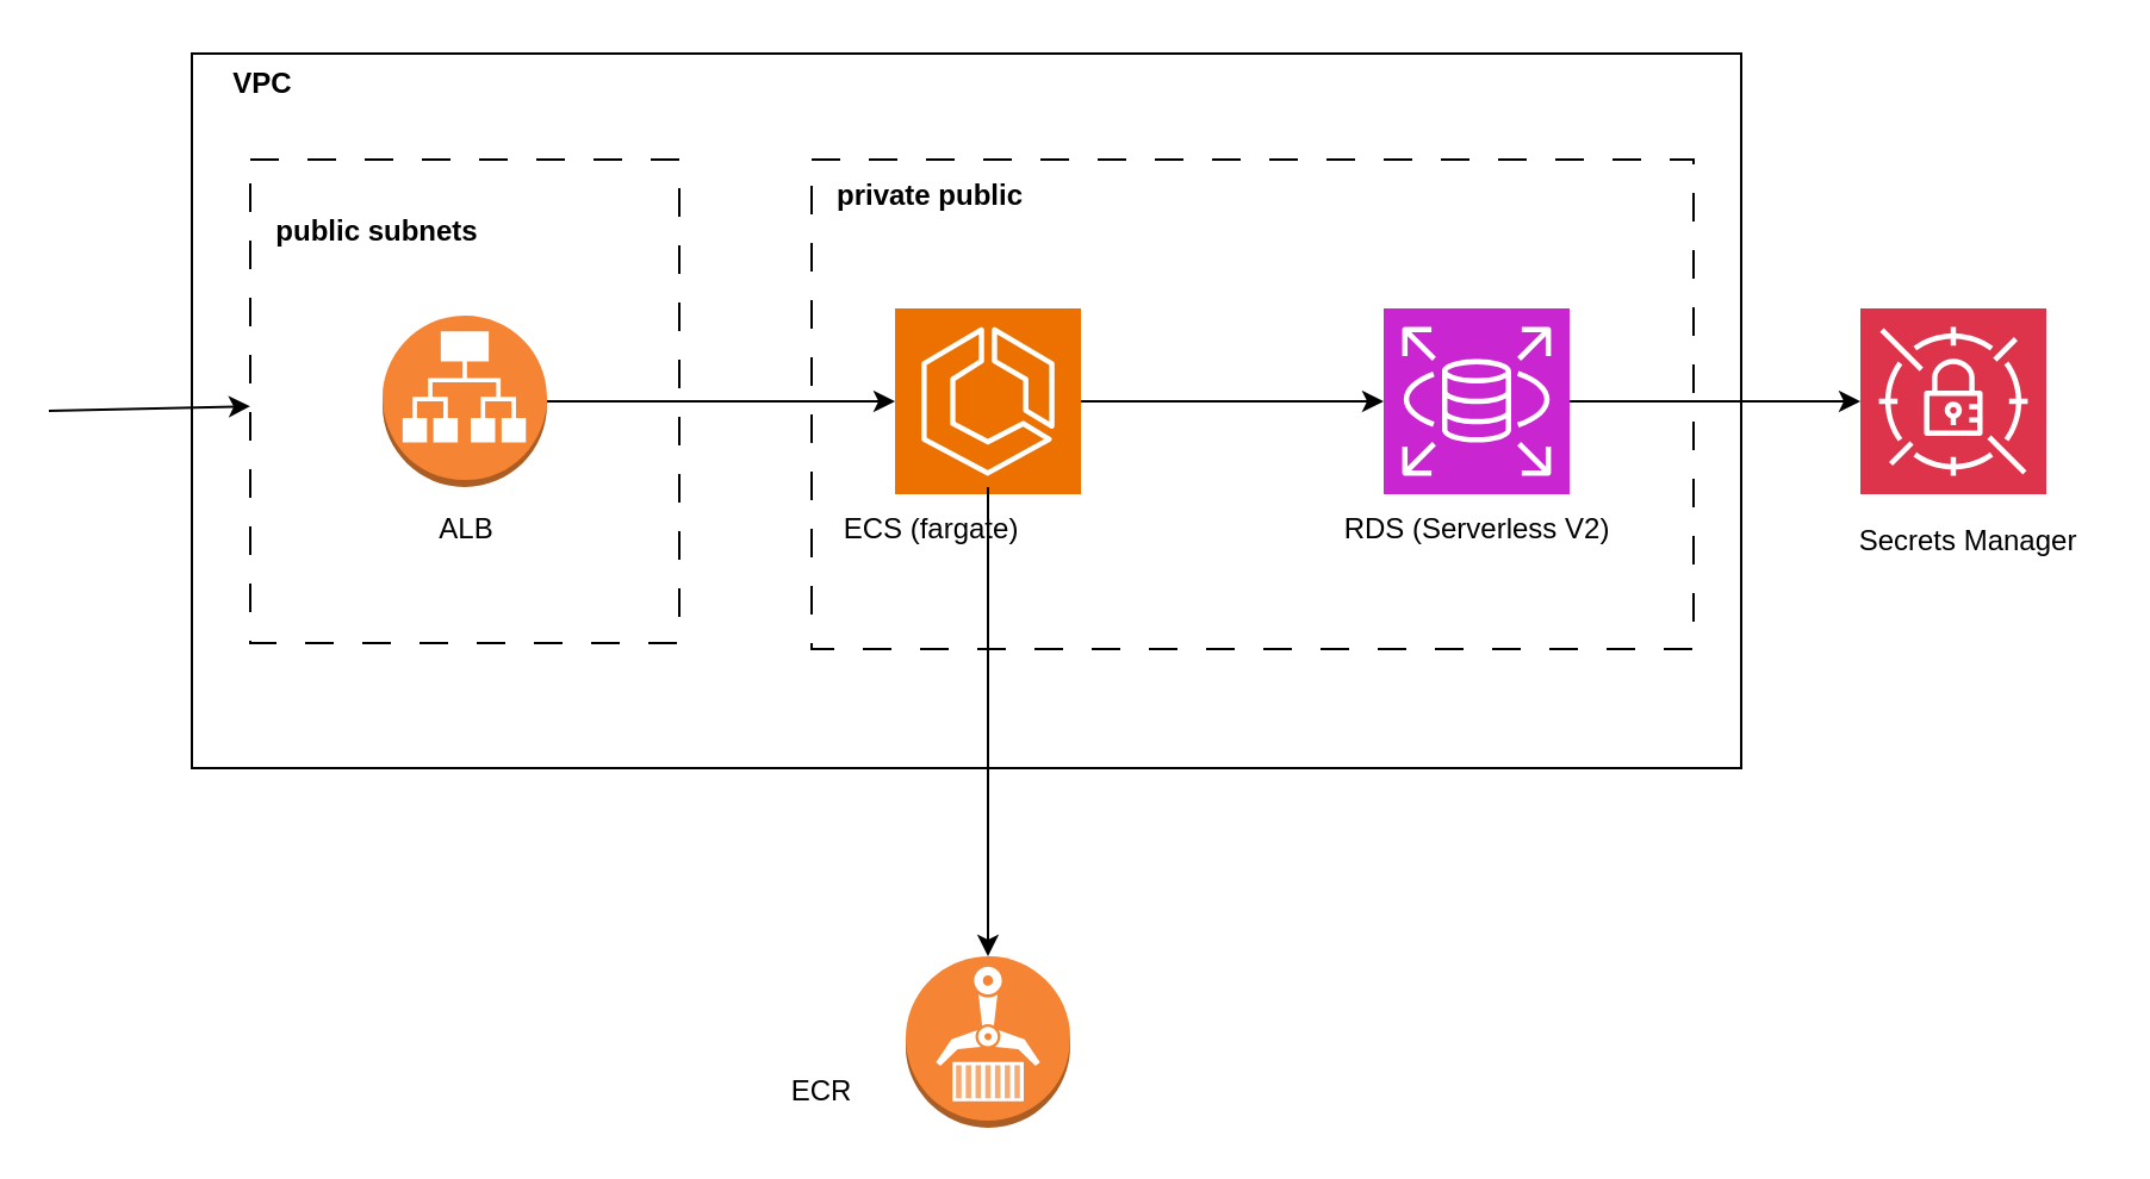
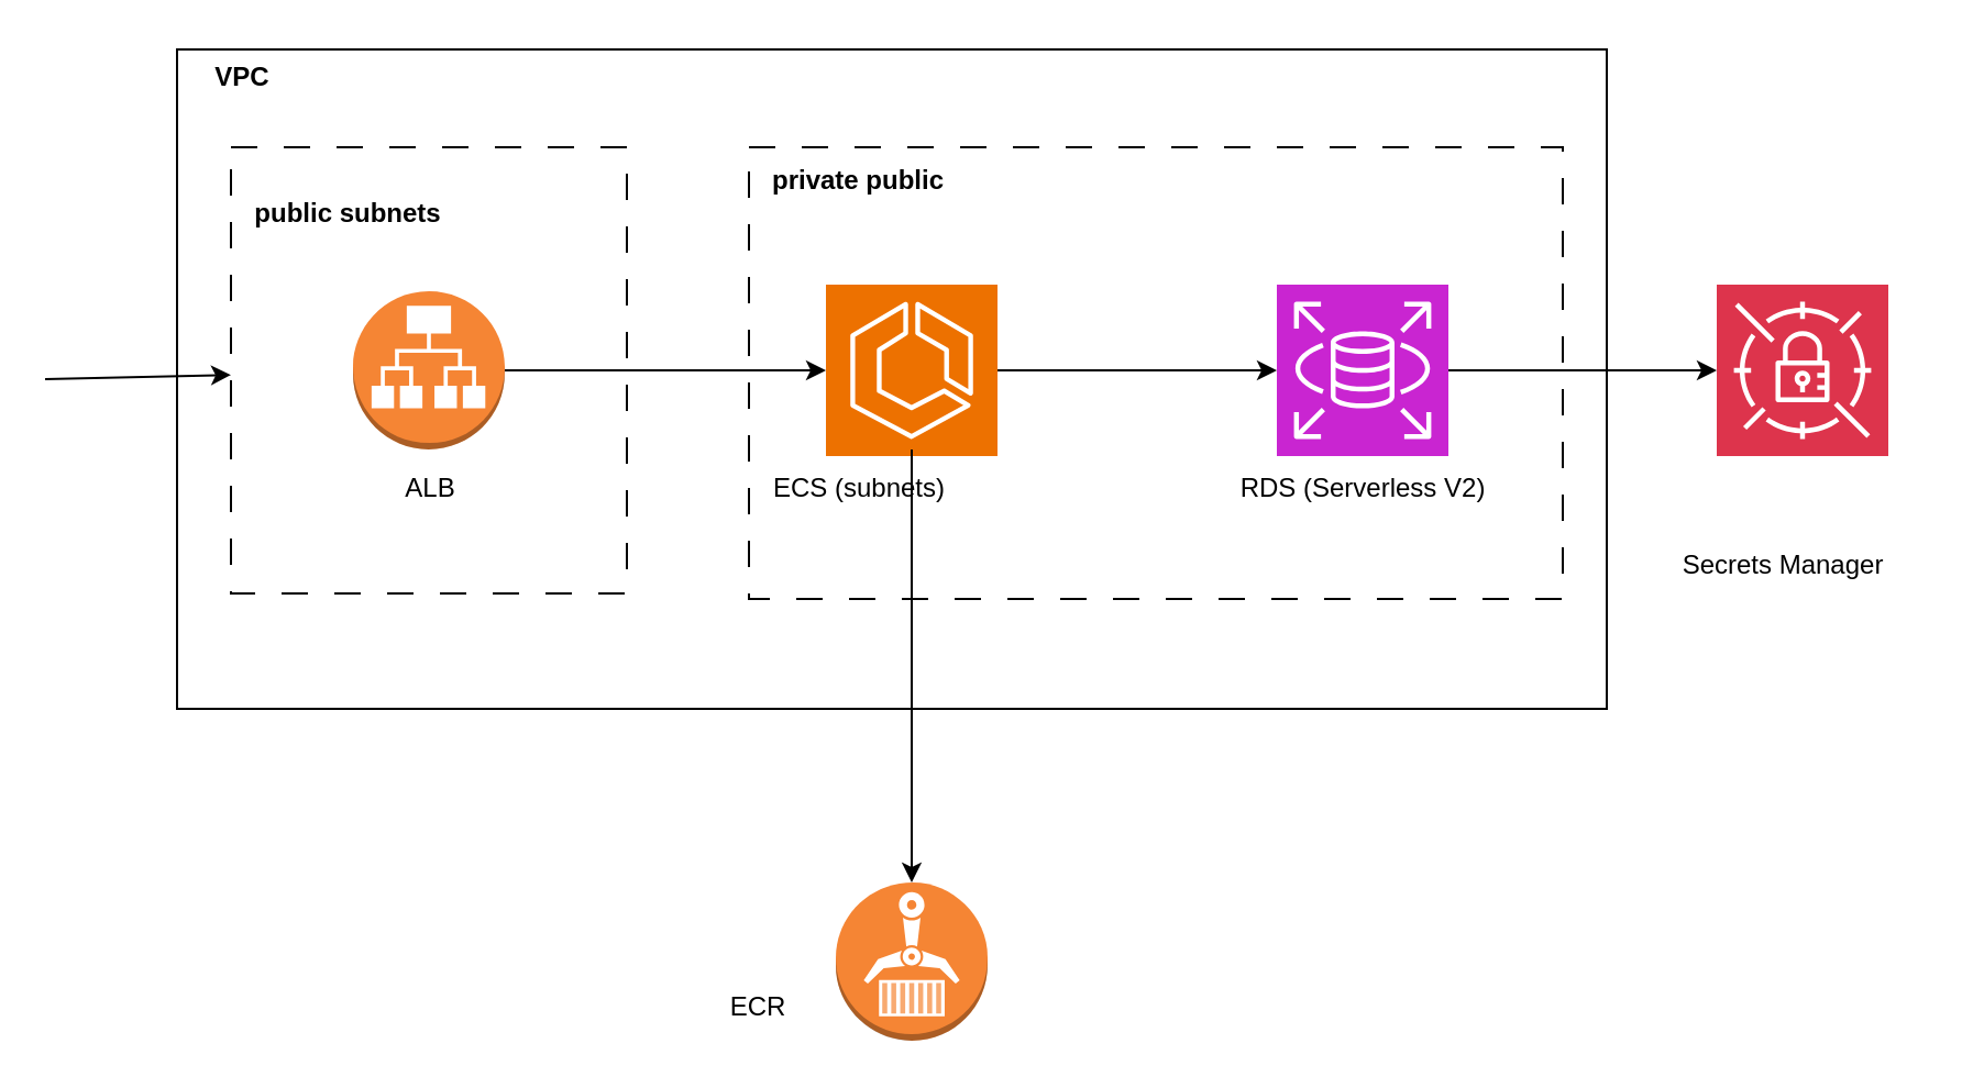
  <mxCell id="0" />
  <mxCell id="1" parent="0" />
  <mxCell id="2" value="" style="rounded=0;whiteSpace=wrap;html=1;" parent="1" vertex="1"><mxGeometry x="80" y="22" width="650" height="300" as="geometry" /></mxCell>
  <mxCell id="3" value="" style="rounded=0;whiteSpace=wrap;html=1;dashed=1;dashPattern=12 12;" parent="1" vertex="1"><mxGeometry x="340" y="66.5" width="370" height="205.5" as="geometry" /></mxCell>
  <mxCell id="4" value="" style="rounded=0;whiteSpace=wrap;html=1;dashed=1;dashPattern=12 12;" parent="1" vertex="1"><mxGeometry x="104.5" y="66.5" width="180" height="203" as="geometry" /></mxCell>
  <mxCell id="5" value="" style="outlineConnect=0;dashed=0;verticalLabelPosition=bottom;verticalAlign=top;align=center;html=1;shape=mxgraph.aws3.application_load_balancer;fillColor=#F58534;gradientColor=none;" parent="1" vertex="1"><mxGeometry x="160" y="132" width="69" height="72" as="geometry" /></mxCell>
  <mxCell id="6" value="" style="sketch=0;points=[[0,0,0],[0.25,0,0],[0.5,0,0],[0.75,0,0],[1,0,0],[0,1,0],[0.25,1,0],[0.5,1,0],[0.75,1,0],[1,1,0],[0,0.25,0],[0,0.5,0],[0,0.75,0],[1,0.25,0],[1,0.5,0],[1,0.75,0]];outlineConnect=0;fontColor=#232F3E;fillColor=#ED7100;strokeColor=#ffffff;dashed=0;verticalLabelPosition=bottom;verticalAlign=top;align=center;html=1;fontSize=12;fontStyle=0;aspect=fixed;shape=mxgraph.aws4.resourceIcon;resIcon=mxgraph.aws4.ecs;" parent="1" vertex="1"><mxGeometry x="375" y="129" width="78" height="78" as="geometry" /></mxCell>
  <mxCell id="7" value="ALB" style="text;html=1;align=center;verticalAlign=middle;resizable=0;points=[];autosize=1;strokeColor=none;fillColor=none;" parent="1" vertex="1"><mxGeometry x="169.5" y="207" width="50" height="30" as="geometry" /></mxCell>
- <mxCell id="8" value="ECS (fargate)" style="text;html=1;align=center;verticalAlign=middle;resizable=0;points=[];autosize=1;strokeColor=none;fillColor=none;" parent="1" vertex="1"><mxGeometry x="340" y="207" width="100" height="30" as="geometry" /></mxCell>
+ <mxCell id="8" value="ECS (subnets)" style="text;html=1;align=center;verticalAlign=middle;resizable=0;points=[];autosize=1;strokeColor=none;fillColor=none;" parent="1" vertex="1"><mxGeometry x="340" y="207" width="100" height="30" as="geometry" /></mxCell>
  <mxCell id="9" value="" style="sketch=0;points=[[0,0,0],[0.25,0,0],[0.5,0,0],[0.75,0,0],[1,0,0],[0,1,0],[0.25,1,0],[0.5,1,0],[0.75,1,0],[1,1,0],[0,0.25,0],[0,0.5,0],[0,0.75,0],[1,0.25,0],[1,0.5,0],[1,0.75,0]];outlineConnect=0;fontColor=#232F3E;fillColor=#C925D1;strokeColor=#ffffff;dashed=0;verticalLabelPosition=bottom;verticalAlign=top;align=center;html=1;fontSize=12;fontStyle=0;aspect=fixed;shape=mxgraph.aws4.resourceIcon;resIcon=mxgraph.aws4.rds;" parent="1" vertex="1"><mxGeometry x="580" y="129" width="78" height="78" as="geometry" /></mxCell>
  <mxCell id="10" value="RDS (Serverless V2)" style="text;html=1;align=center;verticalAlign=middle;resizable=0;points=[];autosize=1;strokeColor=none;fillColor=none;" parent="1" vertex="1"><mxGeometry x="554" y="207" width="130" height="30" as="geometry" /></mxCell>
  <mxCell id="11" value="" style="endArrow=classic;html=1;rounded=0;exitX=1;exitY=0.5;exitDx=0;exitDy=0;exitPerimeter=0;entryX=0;entryY=0.5;entryDx=0;entryDy=0;entryPerimeter=0;" parent="1" source="5" target="6" edge="1"><mxGeometry width="50" height="50" relative="1" as="geometry"><mxPoint x="250" y="232" as="sourcePoint" /><mxPoint x="370" y="232" as="targetPoint" /></mxGeometry></mxCell>
  <mxCell id="12" value="" style="endArrow=classic;html=1;rounded=0;" parent="1" source="6" target="9" edge="1"><mxGeometry width="50" height="50" relative="1" as="geometry"><mxPoint x="440" y="172" as="sourcePoint" /><mxPoint x="480" y="122" as="targetPoint" /></mxGeometry></mxCell>
  <mxCell id="13" value="VPC" style="text;html=1;align=center;verticalAlign=middle;whiteSpace=wrap;rounded=0;fontStyle=1" parent="1" vertex="1"><mxGeometry x="80" y="20" width="60" height="30" as="geometry" /></mxCell>
  <mxCell id="14" value="public subnets" style="text;html=1;align=center;verticalAlign=middle;whiteSpace=wrap;rounded=0;fontStyle=1" parent="1" vertex="1"><mxGeometry x="109.5" y="81.5" width="95.5" height="30" as="geometry" /></mxCell>
  <mxCell id="15" value="private public" style="text;html=1;align=center;verticalAlign=middle;whiteSpace=wrap;rounded=0;fontStyle=1" parent="1" vertex="1"><mxGeometry x="340" y="66.5" width="100" height="30" as="geometry" /></mxCell>
  <mxCell id="16" value="" style="endArrow=classic;html=1;rounded=0;" parent="1" target="4" edge="1"><mxGeometry width="50" height="50" relative="1" as="geometry"><mxPoint y="172" as="sourcePoint" x="20" /><mxPoint x="70" y="122" as="targetPoint" /></mxGeometry></mxCell>
  <mxCell id="17" value="" style="sketch=0;points=[[0,0,0],[0.25,0,0],[0.5,0,0],[0.75,0,0],[1,0,0],[0,1,0],[0.25,1,0],[0.5,1,0],[0.75,1,0],[1,1,0],[0,0.25,0],[0,0.5,0],[0,0.75,0],[1,0.25,0],[1,0.5,0],[1,0.75,0]];outlineConnect=0;fontColor=#232F3E;fillColor=#DD344C;strokeColor=#ffffff;dashed=0;verticalLabelPosition=bottom;verticalAlign=top;align=center;html=1;fontSize=12;fontStyle=0;aspect=fixed;shape=mxgraph.aws4.resourceIcon;resIcon=mxgraph.aws4.secrets_manager;" parent="1" vertex="1"><mxGeometry x="780" y="129" width="78" height="78" as="geometry" /></mxCell>
- <mxCell id="18" value="Secrets Manager" style="text;html=1;align=center;verticalAlign=middle;resizable=0;points=[];autosize=1;strokeColor=none;fillColor=none;" parent="1" vertex="1"><mxGeometry x="770" y="212" width="110" height="30" as="geometry" /></mxCell>
+ <mxCell id="18" value="Secrets Manager" style="text;html=1;align=center;verticalAlign=middle;resizable=0;points=[];autosize=1;strokeColor=none;fillColor=none;" parent="1" vertex="1"><mxGeometry x="755" y="242" width="110" height="30" as="geometry" /></mxCell>
  <mxCell id="19" value="" style="endArrow=classic;html=1;rounded=0;" parent="1" source="9" target="17" edge="1"><mxGeometry width="50" height="50" relative="1" as="geometry"><mxPoint x="650" y="172" as="sourcePoint" /><mxPoint x="700" y="122" as="targetPoint" /></mxGeometry></mxCell>
  <mxCell id="20" value="" style="outlineConnect=0;dashed=0;verticalLabelPosition=bottom;verticalAlign=top;align=center;html=1;shape=mxgraph.aws3.ecr;fillColor=#F58534;gradientColor=none;" parent="1" vertex="1"><mxGeometry x="379.5" y="401" width="69" height="72" as="geometry" /></mxCell>
  <mxCell id="21" value="ECR" style="text;html=1;align=center;verticalAlign=middle;resizable=0;points=[];autosize=1;strokeColor=none;fillColor=none;" parent="1" vertex="1"><mxGeometry x="319" y="443" width="50" height="30" as="geometry" /></mxCell>
  <mxCell id="22" value="" style="endArrow=classic;html=1;rounded=0;exitX=0.74;exitY=-0.1;exitDx=0;exitDy=0;exitPerimeter=0;entryX=0.5;entryY=0;entryDx=0;entryDy=0;entryPerimeter=0;" parent="1" source="8" target="20" edge="1"><mxGeometry width="50" height="50" relative="1" as="geometry"><mxPoint x="450" y="412" as="sourcePoint" /><mxPoint x="500" y="362" as="targetPoint" /></mxGeometry></mxCell>
